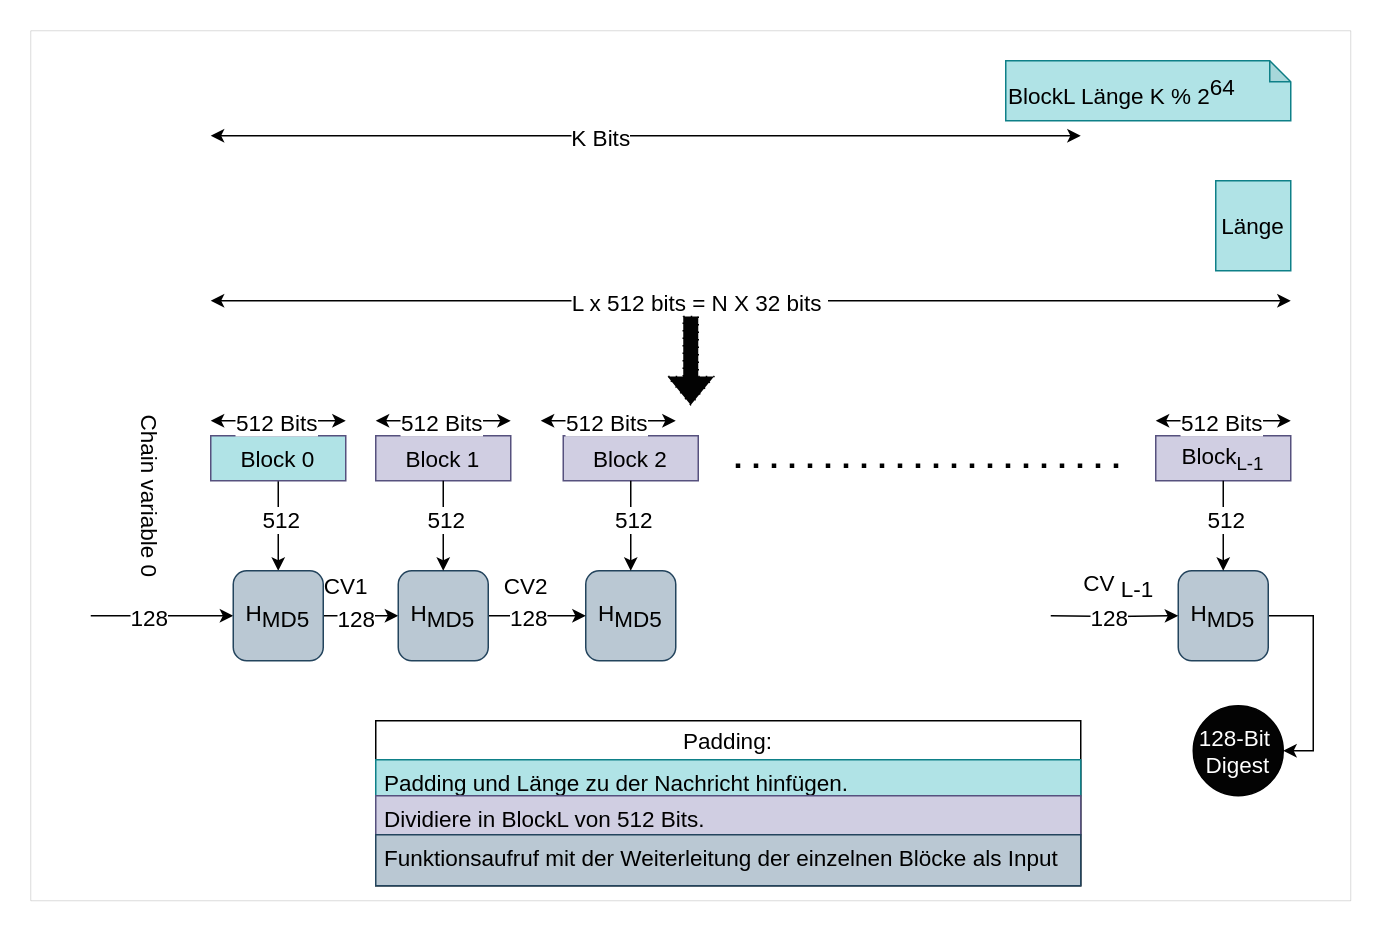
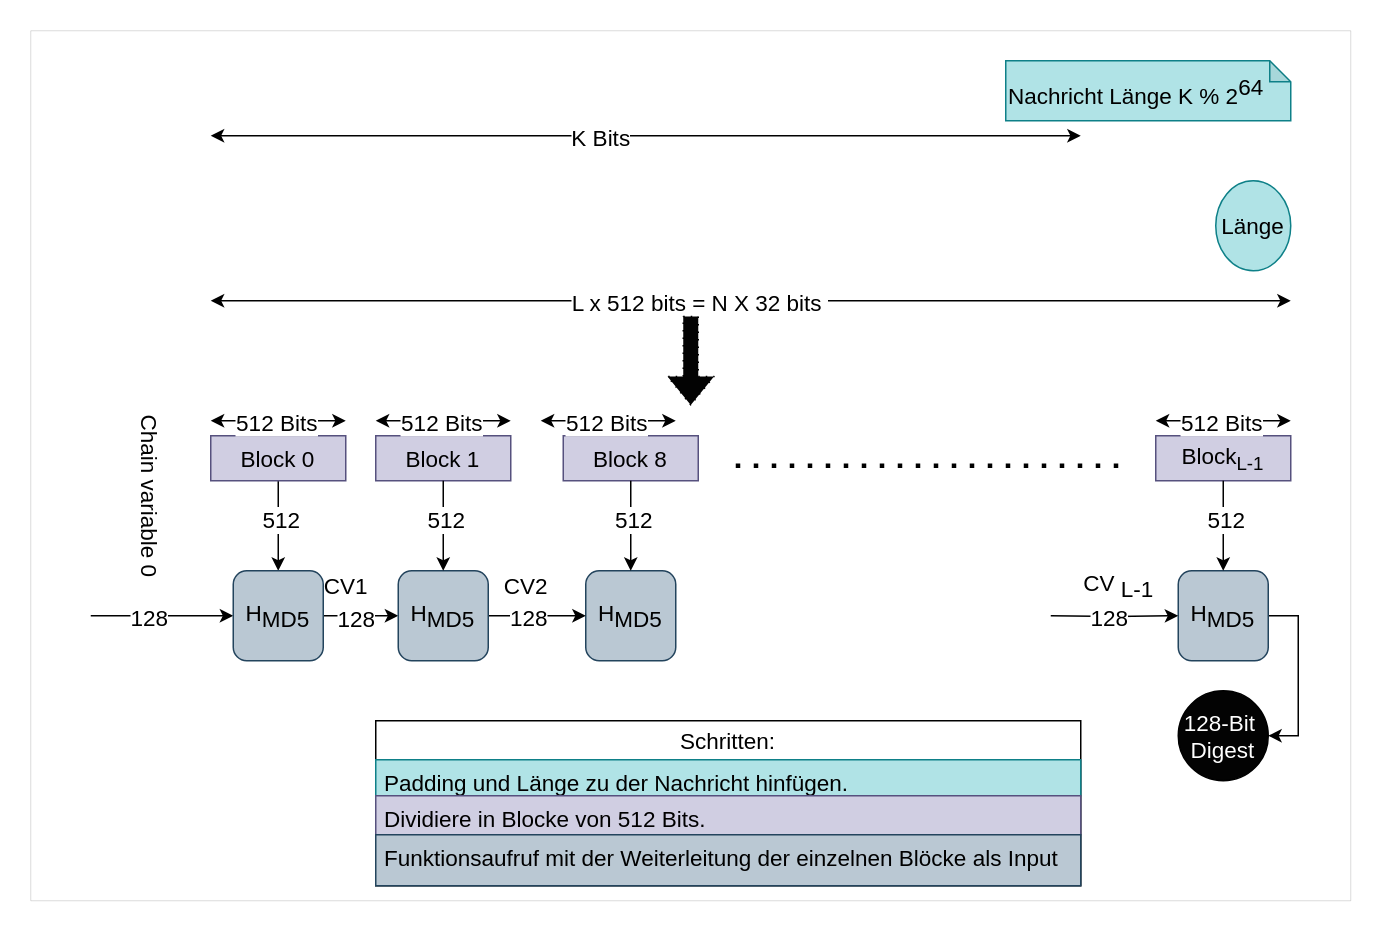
  <mxCell id="0" />
  <mxCell id="1" parent="0" />
- <mxCell id="2" value="&lt;font style=&quot;font-size: 15px;&quot;&gt;Länge&lt;/font&gt;" style="rounded=0;whiteSpace=wrap;html=1;fillColor=#b0e3e6;strokeColor=#0e8088;fontSize=15;" parent="1" vertex="1"><mxGeometry x="810" y="120" width="50" height="60" as="geometry" /></mxCell>
+ <mxCell id="2" value="&lt;font style=&quot;font-size: 15px;&quot;&gt;Länge&lt;/font&gt;" style="ellipse;whiteSpace=wrap;html=1;fillColor=#b0e3e6;strokeColor=#0e8088;fontSize=15;" parent="1" vertex="1"><mxGeometry x="810" y="120" width="50" height="60" as="geometry" /></mxCell>
  <mxCell id="3" value="" style="endArrow=classic;startArrow=classic;html=1;fillColor=#030303;fontSize=15;" parent="1" edge="1"><mxGeometry width="50" height="50" relative="1" as="geometry"><mxPoint x="140" y="90" as="sourcePoint" /><mxPoint x="720" y="90" as="targetPoint" /></mxGeometry></mxCell>
  <mxCell id="4" value="&lt;font style=&quot;font-size: 15px;&quot;&gt;K Bits&lt;/font&gt;" style="edgeLabel;html=1;align=center;verticalAlign=middle;resizable=0;points=[];fontSize=15;" parent="3" vertex="1" connectable="0"><mxGeometry x="-0.106" relative="1" as="geometry"><mxPoint as="offset" /></mxGeometry></mxCell>
  <mxCell id="5" value="" style="endArrow=classic;startArrow=classic;html=1;fillColor=#030303;fontSize=15;" parent="1" edge="1"><mxGeometry width="50" height="50" relative="1" as="geometry"><mxPoint x="140" y="200" as="sourcePoint" /><mxPoint x="860" y="200" as="targetPoint" /></mxGeometry></mxCell>
  <mxCell id="6" value="&lt;span style=&quot;font-size: 15px;&quot;&gt;L x 512 bits = N X 32 bits&amp;nbsp;&lt;/span&gt;" style="edgeLabel;html=1;align=center;verticalAlign=middle;resizable=0;points=[];fontSize=15;" parent="5" vertex="1" connectable="0"><mxGeometry x="-0.106" relative="1" as="geometry"><mxPoint x="3" as="offset" /></mxGeometry></mxCell>
- <mxCell id="7" value="BlockL Länge K % 2&lt;sup style=&quot;font-size: 15px;&quot;&gt;64&lt;/sup&gt;" style="shape=note;whiteSpace=wrap;html=1;backgroundOutline=1;darkOpacity=0.05;fillColor=#b0e3e6;align=left;size=14;strokeColor=#0e8088;fontSize=15;" parent="1" vertex="1"><mxGeometry x="670" y="40" width="190" height="40" as="geometry" /></mxCell>
+ <mxCell id="7" value="Nachricht Länge K % 2&lt;sup style=&quot;font-size: 15px;&quot;&gt;64&lt;/sup&gt;" style="shape=note;whiteSpace=wrap;html=1;backgroundOutline=1;darkOpacity=0.05;fillColor=#b0e3e6;align=left;size=14;strokeColor=#0e8088;fontSize=15;" parent="1" vertex="1"><mxGeometry x="670" y="40" width="190" height="40" as="geometry" /></mxCell>
  <mxCell id="8" value="" style="shape=flexArrow;endArrow=classic;html=1;dashed=1;dashPattern=1 4;fillColor=#030303;fontSize=15;" parent="1" edge="1"><mxGeometry width="50" height="50" relative="1" as="geometry"><mxPoint x="460" y="210" as="sourcePoint" /><mxPoint x="460" y="270" as="targetPoint" /></mxGeometry></mxCell>
  <mxCell id="9" style="edgeStyle=orthogonalEdgeStyle;rounded=0;orthogonalLoop=1;jettySize=auto;html=1;exitX=0.5;exitY=1;exitDx=0;exitDy=0;entryX=0.5;entryY=0;entryDx=0;entryDy=0;endArrow=classic;endFill=1;strokeWidth=1;fillColor=#030303;fontSize=15;" parent="1" source="11" target="28" edge="1"><mxGeometry relative="1" as="geometry" /></mxCell>
  <mxCell id="10" value="512" style="edgeLabel;html=1;align=center;verticalAlign=middle;resizable=0;points=[];fontSize=15;" parent="9" vertex="1" connectable="0"><mxGeometry x="-0.171" y="1" relative="1" as="geometry"><mxPoint as="offset" /></mxGeometry></mxCell>
- <mxCell id="11" value="Block 0" style="rounded=0;whiteSpace=wrap;html=1;fillColor=#b0e3e6;strokeColor=#56517e;fontSize=15;" parent="1" vertex="1"><mxGeometry x="140" y="290" width="90" height="30" as="geometry" /></mxCell>
- <mxCell id="12" value="Block 2" style="rounded=0;whiteSpace=wrap;html=1;fillColor=#d0cee2;strokeColor=#56517e;fontSize=15;" parent="1" vertex="1"><mxGeometry x="375" y="290" width="90" height="30" as="geometry" /></mxCell>
+ <mxCell id="11" value="Block 0" style="rounded=0;whiteSpace=wrap;html=1;fillColor=#d0cee2;strokeColor=#56517e;fontSize=15;" parent="1" vertex="1"><mxGeometry x="140" y="290" width="90" height="30" as="geometry" /></mxCell>
+ <mxCell id="12" value="Block 8" style="rounded=0;whiteSpace=wrap;html=1;fillColor=#d0cee2;strokeColor=#56517e;fontSize=15;" parent="1" vertex="1"><mxGeometry x="375" y="290" width="90" height="30" as="geometry" /></mxCell>
  <mxCell id="13" value="Block 1" style="rounded=0;whiteSpace=wrap;html=1;fillColor=#d0cee2;strokeColor=#56517e;fontSize=15;" parent="1" vertex="1"><mxGeometry x="250" y="290" width="90" height="30" as="geometry" /></mxCell>
  <mxCell id="14" value="Block&lt;span style=&quot;font-size: 15px&quot;&gt;&lt;sub&gt;L-1&lt;/sub&gt;&lt;/span&gt;" style="rounded=0;whiteSpace=wrap;html=1;fillColor=#d0cee2;strokeColor=#56517e;fontSize=15;" parent="1" vertex="1"><mxGeometry x="770" y="290" width="90" height="30" as="geometry" /></mxCell>
  <mxCell id="15" value="" style="endArrow=none;dashed=1;html=1;dashPattern=1 3;strokeWidth=3;fillColor=#030303;fontSize=15;" parent="1" edge="1"><mxGeometry width="50" height="50" relative="1" as="geometry"><mxPoint x="490" y="310" as="sourcePoint" /><mxPoint x="750" y="310" as="targetPoint" /></mxGeometry></mxCell>
  <mxCell id="16" value="" style="endArrow=classic;startArrow=classic;html=1;strokeWidth=1;fillColor=#030303;fontSize=15;" parent="1" edge="1"><mxGeometry width="50" height="50" relative="1" as="geometry"><mxPoint x="140" y="280" as="sourcePoint" /><mxPoint x="230" y="280" as="targetPoint" /></mxGeometry></mxCell>
  <mxCell id="17" value="512 Bits" style="edgeLabel;html=1;align=center;verticalAlign=middle;resizable=0;points=[];fontSize=15;" parent="16" vertex="1" connectable="0"><mxGeometry x="-0.035" relative="1" as="geometry"><mxPoint as="offset" /></mxGeometry></mxCell>
  <mxCell id="18" value="" style="endArrow=classic;startArrow=classic;html=1;strokeWidth=1;fillColor=#030303;fontSize=15;" parent="1" edge="1"><mxGeometry width="50" height="50" relative="1" as="geometry"><mxPoint x="250" y="280" as="sourcePoint" /><mxPoint x="340" y="280" as="targetPoint" /></mxGeometry></mxCell>
  <mxCell id="19" value="512 Bits" style="edgeLabel;html=1;align=center;verticalAlign=middle;resizable=0;points=[];fontSize=15;" parent="18" vertex="1" connectable="0"><mxGeometry x="-0.035" relative="1" as="geometry"><mxPoint as="offset" /></mxGeometry></mxCell>
  <mxCell id="20" value="" style="endArrow=classic;startArrow=classic;html=1;strokeWidth=1;fillColor=#030303;fontSize=15;" parent="1" edge="1"><mxGeometry width="50" height="50" relative="1" as="geometry"><mxPoint x="770" y="280" as="sourcePoint" /><mxPoint x="860" y="280" as="targetPoint" /></mxGeometry></mxCell>
  <mxCell id="21" value="512 Bits" style="edgeLabel;html=1;align=center;verticalAlign=middle;resizable=0;points=[];fontSize=15;" parent="20" vertex="1" connectable="0"><mxGeometry x="-0.035" relative="1" as="geometry"><mxPoint as="offset" /></mxGeometry></mxCell>
  <mxCell id="22" value="" style="endArrow=classic;startArrow=classic;html=1;strokeWidth=1;fillColor=#030303;fontSize=15;" parent="1" edge="1"><mxGeometry width="50" height="50" relative="1" as="geometry"><mxPoint x="360" y="280" as="sourcePoint" /><mxPoint x="450" y="280" as="targetPoint" /></mxGeometry></mxCell>
  <mxCell id="23" value="512 Bits" style="edgeLabel;html=1;align=center;verticalAlign=middle;resizable=0;points=[];fontSize=15;" parent="22" vertex="1" connectable="0"><mxGeometry x="-0.035" relative="1" as="geometry"><mxPoint as="offset" /></mxGeometry></mxCell>
  <mxCell id="24" style="edgeStyle=orthogonalEdgeStyle;rounded=0;orthogonalLoop=1;jettySize=auto;html=1;exitX=1;exitY=0.5;exitDx=0;exitDy=0;entryX=0;entryY=0.5;entryDx=0;entryDy=0;endArrow=classic;endFill=1;strokeWidth=1;fillColor=#030303;fontSize=15;" parent="1" source="28" target="36" edge="1"><mxGeometry relative="1" as="geometry" /></mxCell>
  <mxCell id="25" value="128" style="edgeLabel;html=1;align=center;verticalAlign=middle;resizable=0;points=[];fontSize=15;" parent="24" vertex="1" connectable="0"><mxGeometry x="-0.173" y="-1" relative="1" as="geometry"><mxPoint as="offset" /></mxGeometry></mxCell>
  <mxCell id="26" style="edgeStyle=orthogonalEdgeStyle;rounded=0;orthogonalLoop=1;jettySize=auto;html=1;exitX=0;exitY=0.5;exitDx=0;exitDy=0;entryX=1;entryY=0.5;entryDx=0;entryDy=0;fontSize=15;startArrow=classic;startFill=1;endArrow=none;endFill=0;strokeWidth=1;" parent="1" source="28" target="44" edge="1"><mxGeometry relative="1" as="geometry"><Array as="points"><mxPoint x="90" y="410" /><mxPoint x="90" y="410" /></Array></mxGeometry></mxCell>
  <mxCell id="27" value="128" style="edgeLabel;html=1;align=center;verticalAlign=middle;resizable=0;points=[];fontSize=15;" parent="26" vertex="1" connectable="0"><mxGeometry x="0.195" relative="1" as="geometry"><mxPoint as="offset" /></mxGeometry></mxCell>
  <mxCell id="28" value="H&lt;sub style=&quot;font-size: 15px;&quot;&gt;MD5&lt;/sub&gt;" style="rounded=1;whiteSpace=wrap;html=1;fillColor=#bac8d3;strokeColor=#23445d;fontSize=15;" parent="1" vertex="1"><mxGeometry x="155" y="380" width="60" height="60" as="geometry" /></mxCell>
  <mxCell id="29" style="edgeStyle=orthogonalEdgeStyle;rounded=0;orthogonalLoop=1;jettySize=auto;html=1;exitX=1;exitY=0.5;exitDx=0;exitDy=0;entryX=1;entryY=0.5;entryDx=0;entryDy=0;endArrow=classic;endFill=1;strokeWidth=1;fillColor=#030303;fontSize=15;" parent="1" source="30" target="43" edge="1"><mxGeometry relative="1" as="geometry" /></mxCell>
  <mxCell id="30" value="H&lt;sub style=&quot;font-size: 15px;&quot;&gt;MD5&lt;/sub&gt;" style="rounded=1;whiteSpace=wrap;html=1;fillColor=#bac8d3;strokeColor=#23445d;fontSize=15;" parent="1" vertex="1"><mxGeometry x="785" y="380" width="60" height="60" as="geometry" /></mxCell>
  <mxCell id="31" style="edgeStyle=orthogonalEdgeStyle;rounded=0;orthogonalLoop=1;jettySize=auto;html=1;entryX=0;entryY=0.5;entryDx=0;entryDy=0;endArrow=classic;endFill=1;strokeWidth=1;fillColor=#030303;fontSize=15;" parent="1" target="30" edge="1"><mxGeometry relative="1" as="geometry"><mxPoint x="700" y="410" as="sourcePoint" /></mxGeometry></mxCell>
  <mxCell id="32" value="128" style="edgeLabel;html=1;align=center;verticalAlign=middle;resizable=0;points=[];fontSize=15;" parent="31" vertex="1" connectable="0"><mxGeometry x="-0.098" relative="1" as="geometry"><mxPoint as="offset" /></mxGeometry></mxCell>
  <mxCell id="33" value="H&lt;sub style=&quot;font-size: 15px;&quot;&gt;MD5&lt;/sub&gt;" style="rounded=1;whiteSpace=wrap;html=1;fillColor=#bac8d3;strokeColor=#23445d;fontSize=15;" parent="1" vertex="1"><mxGeometry x="390" y="380" width="60" height="60" as="geometry" /></mxCell>
  <mxCell id="34" style="edgeStyle=orthogonalEdgeStyle;rounded=0;orthogonalLoop=1;jettySize=auto;html=1;exitX=1;exitY=0.5;exitDx=0;exitDy=0;entryX=0;entryY=0.5;entryDx=0;entryDy=0;endArrow=classic;endFill=1;strokeWidth=1;fillColor=#030303;fontSize=15;" parent="1" source="36" target="33" edge="1"><mxGeometry relative="1" as="geometry" /></mxCell>
  <mxCell id="35" value="128" style="edgeLabel;html=1;align=center;verticalAlign=middle;resizable=0;points=[];fontSize=15;" parent="34" vertex="1" connectable="0"><mxGeometry x="-0.2" relative="1" as="geometry"><mxPoint as="offset" /></mxGeometry></mxCell>
  <mxCell id="36" value="H&lt;sub style=&quot;font-size: 15px;&quot;&gt;MD5&lt;/sub&gt;" style="rounded=1;whiteSpace=wrap;html=1;fillColor=#bac8d3;strokeColor=#23445d;fontSize=15;" parent="1" vertex="1"><mxGeometry x="265" y="380" width="60" height="60" as="geometry" /></mxCell>
  <mxCell id="37" style="edgeStyle=orthogonalEdgeStyle;rounded=0;orthogonalLoop=1;jettySize=auto;html=1;exitX=0.5;exitY=1;exitDx=0;exitDy=0;entryX=0.5;entryY=0;entryDx=0;entryDy=0;endArrow=classic;endFill=1;strokeWidth=1;fillColor=#030303;fontSize=15;" parent="1" source="13" target="36" edge="1"><mxGeometry relative="1" as="geometry"><mxPoint x="195" y="330" as="sourcePoint" /><mxPoint x="195" y="390" as="targetPoint" /></mxGeometry></mxCell>
  <mxCell id="38" value="512" style="edgeLabel;html=1;align=center;verticalAlign=middle;resizable=0;points=[];fontSize=15;" parent="37" vertex="1" connectable="0"><mxGeometry x="-0.171" y="1" relative="1" as="geometry"><mxPoint as="offset" /></mxGeometry></mxCell>
  <mxCell id="39" style="edgeStyle=orthogonalEdgeStyle;rounded=0;orthogonalLoop=1;jettySize=auto;html=1;exitX=0.5;exitY=1;exitDx=0;exitDy=0;entryX=0.5;entryY=0;entryDx=0;entryDy=0;endArrow=classic;endFill=1;strokeWidth=1;fillColor=#030303;fontSize=15;" parent="1" source="14" target="30" edge="1"><mxGeometry relative="1" as="geometry"><mxPoint x="305" y="330" as="sourcePoint" /><mxPoint x="305" y="390" as="targetPoint" /></mxGeometry></mxCell>
  <mxCell id="40" value="512" style="edgeLabel;html=1;align=center;verticalAlign=middle;resizable=0;points=[];fontSize=15;" parent="39" vertex="1" connectable="0"><mxGeometry x="-0.171" y="1" relative="1" as="geometry"><mxPoint as="offset" /></mxGeometry></mxCell>
  <mxCell id="41" style="edgeStyle=orthogonalEdgeStyle;rounded=0;orthogonalLoop=1;jettySize=auto;html=1;exitX=0.5;exitY=1;exitDx=0;exitDy=0;entryX=0.5;entryY=0;entryDx=0;entryDy=0;endArrow=classic;endFill=1;strokeWidth=1;fillColor=#030303;fontSize=15;" parent="1" source="12" target="33" edge="1"><mxGeometry relative="1" as="geometry"><mxPoint x="315" y="340" as="sourcePoint" /><mxPoint x="315" y="400" as="targetPoint" /></mxGeometry></mxCell>
  <mxCell id="42" value="512" style="edgeLabel;html=1;align=center;verticalAlign=middle;resizable=0;points=[];fontSize=15;" parent="41" vertex="1" connectable="0"><mxGeometry x="-0.171" y="1" relative="1" as="geometry"><mxPoint as="offset" /></mxGeometry></mxCell>
- <mxCell id="43" value="&lt;font color=&quot;#ffffff&quot; style=&quot;font-size: 15px;&quot;&gt;128-Bit&amp;nbsp;&lt;br style=&quot;font-size: 15px;&quot;&gt;Digest&lt;/font&gt;" style="ellipse;whiteSpace=wrap;html=1;fillColor=#030303;fontSize=15;" parent="1" vertex="1"><mxGeometry x="795" y="470" width="60" height="60" as="geometry" /></mxCell>
+ <mxCell id="43" value="&lt;font color=&quot;#ffffff&quot; style=&quot;font-size: 15px;&quot;&gt;128-Bit&amp;nbsp;&lt;br style=&quot;font-size: 15px;&quot;&gt;Digest&lt;/font&gt;" style="ellipse;whiteSpace=wrap;html=1;fillColor=#030303;fontSize=15;" parent="1" vertex="1"><mxGeometry x="785" y="460" width="60" height="60" as="geometry" /></mxCell>
  <mxCell id="44" value="" style="rounded=0;whiteSpace=wrap;html=1;fontSize=15;strokeColor=#000000;strokeWidth=0;fillColor=none;" parent="1" vertex="1"><mxGeometry x="60" y="390" height="40" as="geometry" /></mxCell>
  <mxCell id="45" value="&lt;span style=&quot;font-size: 15px&quot;&gt;CV1&lt;br&gt;&lt;/span&gt;" style="text;html=1;align=center;verticalAlign=middle;resizable=0;points=[];autosize=1;strokeColor=none;rotation=0;fontSize=15;" parent="1" vertex="1"><mxGeometry x="210" y="380" width="40" height="20" as="geometry" /></mxCell>
  <mxCell id="46" value="&lt;font style=&quot;font-size: 15px;&quot;&gt;CV2&lt;/font&gt;" style="text;html=1;align=center;verticalAlign=middle;resizable=0;points=[];autosize=1;strokeColor=none;rotation=0;fontSize=15;" parent="1" vertex="1"><mxGeometry x="330" y="380" width="40" height="20" as="geometry" /></mxCell>
  <mxCell id="47" value="&lt;span style=&quot;font-size: 15px;&quot;&gt;Chain variable 0&lt;/span&gt;" style="text;html=1;align=center;verticalAlign=middle;resizable=0;points=[];autosize=1;strokeColor=none;rotation=90;fontSize=15;" parent="1" vertex="1"><mxGeometry x="40" y="320" width="120" height="20" as="geometry" /></mxCell>
  <mxCell id="48" value="&lt;font style=&quot;font-size: 15px;&quot;&gt;CV &lt;sub style=&quot;font-size: 15px;&quot;&gt;L-1&lt;/sub&gt;&lt;/font&gt;" style="text;html=1;align=center;verticalAlign=middle;resizable=0;points=[];autosize=1;strokeColor=none;rotation=0;fontSize=15;" parent="1" vertex="1"><mxGeometry x="715" y="375" width="60" height="30" as="geometry" /></mxCell>
  <mxCell id="49" value="" style="swimlane;startSize=0;fontSize=15;strokeColor=#000000;strokeWidth=0;fillColor=none;" parent="1" vertex="1"><mxGeometry x="20" y="20" width="880" height="580" as="geometry" /></mxCell>
- <mxCell id="50" value="Padding:" style="swimlane;fontStyle=0;childLayout=stackLayout;horizontal=1;startSize=26;horizontalStack=0;resizeParent=1;resizeParentMax=0;resizeLast=0;collapsible=1;marginBottom=0;fillColor=#ffffff;fontSize=15;" parent="49" vertex="1"><mxGeometry x="230" y="460" width="470" height="110" as="geometry" /></mxCell>
+ <mxCell id="50" value="Schritten:" style="swimlane;fontStyle=0;childLayout=stackLayout;horizontal=1;startSize=26;horizontalStack=0;resizeParent=1;resizeParentMax=0;resizeLast=0;collapsible=1;marginBottom=0;fillColor=#ffffff;fontSize=15;" parent="49" vertex="1"><mxGeometry x="230" y="460" width="470" height="110" as="geometry" /></mxCell>
  <mxCell id="51" value="Padding und Länge zu der Nachricht hinfügen." style="text;strokeColor=#0e8088;fillColor=#b0e3e6;align=left;verticalAlign=top;spacingLeft=4;spacingRight=4;overflow=hidden;rotatable=0;points=[[0,0.5],[1,0.5]];portConstraint=eastwest;fontSize=15;" parent="50" vertex="1"><mxGeometry y="26" width="470" height="24" as="geometry" /></mxCell>
- <mxCell id="52" value="Dividiere in BlockL von 512 Bits." style="text;strokeColor=#56517e;fillColor=#d0cee2;align=left;verticalAlign=top;spacingLeft=4;spacingRight=4;overflow=hidden;rotatable=0;points=[[0,0.5],[1,0.5]];portConstraint=eastwest;fontSize=15;" parent="50" vertex="1"><mxGeometry y="50" width="470" height="26" as="geometry" /></mxCell>
+ <mxCell id="52" value="Dividiere in Blocke von 512 Bits." style="text;strokeColor=#56517e;fillColor=#d0cee2;align=left;verticalAlign=top;spacingLeft=4;spacingRight=4;overflow=hidden;rotatable=0;points=[[0,0.5],[1,0.5]];portConstraint=eastwest;fontSize=15;" parent="50" vertex="1"><mxGeometry y="50" width="470" height="26" as="geometry" /></mxCell>
  <mxCell id="53" value="Funktionsaufruf mit der Weiterleitung der einzelnen Blöcke als Input" style="text;strokeColor=#23445d;fillColor=#bac8d3;align=left;verticalAlign=top;spacingLeft=4;spacingRight=4;overflow=hidden;rotatable=0;points=[[0,0.5],[1,0.5]];portConstraint=eastwest;fontSize=15;" parent="50" vertex="1"><mxGeometry y="76" width="470" height="34" as="geometry" /></mxCell>
